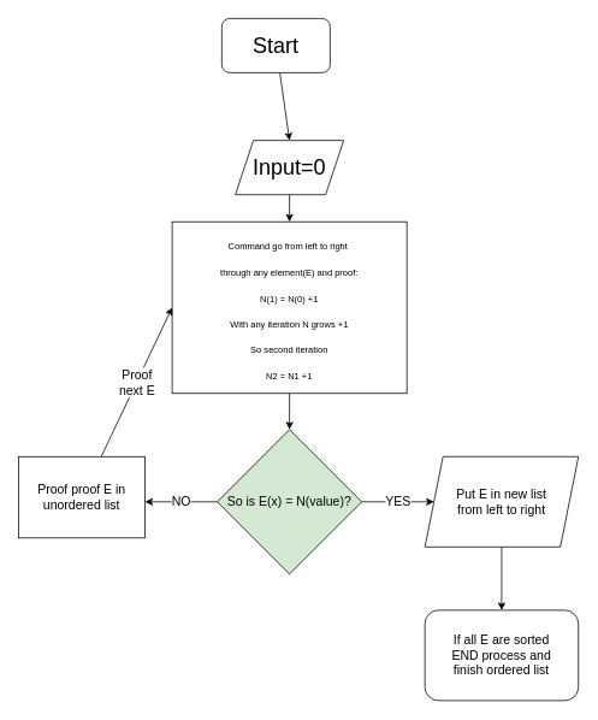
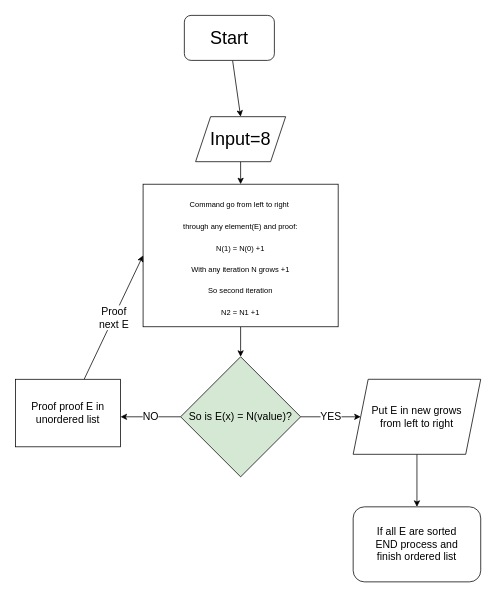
  <mxCell id="0" />
  <mxCell id="1" parent="0" />
  <mxCell id="2" style="edgeStyle=none;html=1;fontSize=24;" edge="1" parent="1" source="3"><mxGeometry relative="1" as="geometry"><mxPoint x="320" y="155" as="targetPoint" /></mxGeometry></mxCell>
  <mxCell id="3" value="&lt;font style=&quot;font-size: 24px;&quot;&gt;Start&lt;/font&gt;" style="rounded=1;whiteSpace=wrap;html=1;" vertex="1" parent="1"><mxGeometry x="245" y="20" width="120" height="60" as="geometry" /></mxCell>
  <mxCell id="4" style="edgeStyle=none;html=1;fontSize=24;" edge="1" parent="1" source="5" target="7"><mxGeometry relative="1" as="geometry"><mxPoint x="320" y="275" as="targetPoint" /></mxGeometry></mxCell>
- <mxCell id="5" value="Input=0" style="shape=parallelogram;perimeter=parallelogramPerimeter;whiteSpace=wrap;html=1;fixedSize=1;fontSize=24;" vertex="1" parent="1"><mxGeometry x="260" y="155" width="120" height="60" as="geometry" /></mxCell>
+ <mxCell id="5" value="Input=8" style="shape=parallelogram;perimeter=parallelogramPerimeter;whiteSpace=wrap;html=1;fixedSize=1;fontSize=24;" vertex="1" parent="1"><mxGeometry x="260" y="155" width="120" height="60" as="geometry" /></mxCell>
  <mxCell id="6" style="edgeStyle=none;html=1;fontSize=10;" edge="1" parent="1" source="7"><mxGeometry relative="1" as="geometry"><mxPoint x="320" y="475" as="targetPoint" /></mxGeometry></mxCell>
  <mxCell id="7" value="&lt;font style=&quot;font-size: 10px;&quot;&gt;Command go from left to right&amp;nbsp;&lt;br&gt;through any element(E) and proof:&lt;br&gt;N(1) = N(0) +1&lt;br&gt;With any iteration N grows +1&lt;br&gt;So second iteration&lt;br&gt;N2 = N1 +1&lt;/font&gt;" style="rounded=0;whiteSpace=wrap;html=1;fontSize=24;" vertex="1" parent="1"><mxGeometry x="190" y="245" width="260" height="190" as="geometry" /></mxCell>
  <mxCell id="8" value="YES" style="edgeStyle=none;html=1;fontSize=14;" edge="1" parent="1" source="10"><mxGeometry relative="1" as="geometry"><mxPoint x="480" y="555" as="targetPoint" /></mxGeometry></mxCell>
  <mxCell id="9" value="NO" style="edgeStyle=none;html=1;fontSize=14;" edge="1" parent="1" source="10"><mxGeometry relative="1" as="geometry"><mxPoint x="160" y="555" as="targetPoint" /></mxGeometry></mxCell>
  <mxCell id="10" value="&lt;font style=&quot;font-size: 14px;&quot;&gt;So is E(x) = N(value)?&lt;/font&gt;" style="rhombus;whiteSpace=wrap;html=1;fontSize=10;fillColor=#d5e8d4;" vertex="1" parent="1"><mxGeometry x="240" y="475" width="160" height="160" as="geometry" /></mxCell>
  <mxCell id="11" value="Proof&lt;br&gt;next E" style="edgeStyle=none;html=1;entryX=0;entryY=0.5;entryDx=0;entryDy=0;fontSize=14;" edge="1" parent="1" source="12" target="7"><mxGeometry relative="1" as="geometry" /></mxCell>
  <mxCell id="12" value="Proof proof E in&lt;br&gt;unordered list" style="rounded=0;whiteSpace=wrap;html=1;fontSize=14;" vertex="1" parent="1"><mxGeometry x="20" y="505" width="140" height="90" as="geometry" /></mxCell>
  <mxCell id="13" style="edgeStyle=none;html=1;fontSize=14;" edge="1" parent="1" source="14"><mxGeometry relative="1" as="geometry"><mxPoint x="555" y="675" as="targetPoint" /></mxGeometry></mxCell>
- <mxCell id="14" value="Put E in new list&lt;br&gt;from left to right" style="shape=parallelogram;perimeter=parallelogramPerimeter;whiteSpace=wrap;html=1;fixedSize=1;fontSize=14;" vertex="1" parent="1"><mxGeometry x="470" y="505" width="170" height="100" as="geometry" /></mxCell>
+ <mxCell id="14" value="Put E in new grows&lt;br&gt;from left to right" style="shape=parallelogram;perimeter=parallelogramPerimeter;whiteSpace=wrap;html=1;fixedSize=1;fontSize=14;" vertex="1" parent="1"><mxGeometry x="470" y="505" width="170" height="100" as="geometry" /></mxCell>
  <mxCell id="15" value="If all E are sorted&lt;br&gt;END process and&lt;br&gt;finish ordered list" style="rounded=1;whiteSpace=wrap;html=1;fontSize=14;" vertex="1" parent="1"><mxGeometry x="470" y="675" width="170" height="100" as="geometry" /></mxCell>
